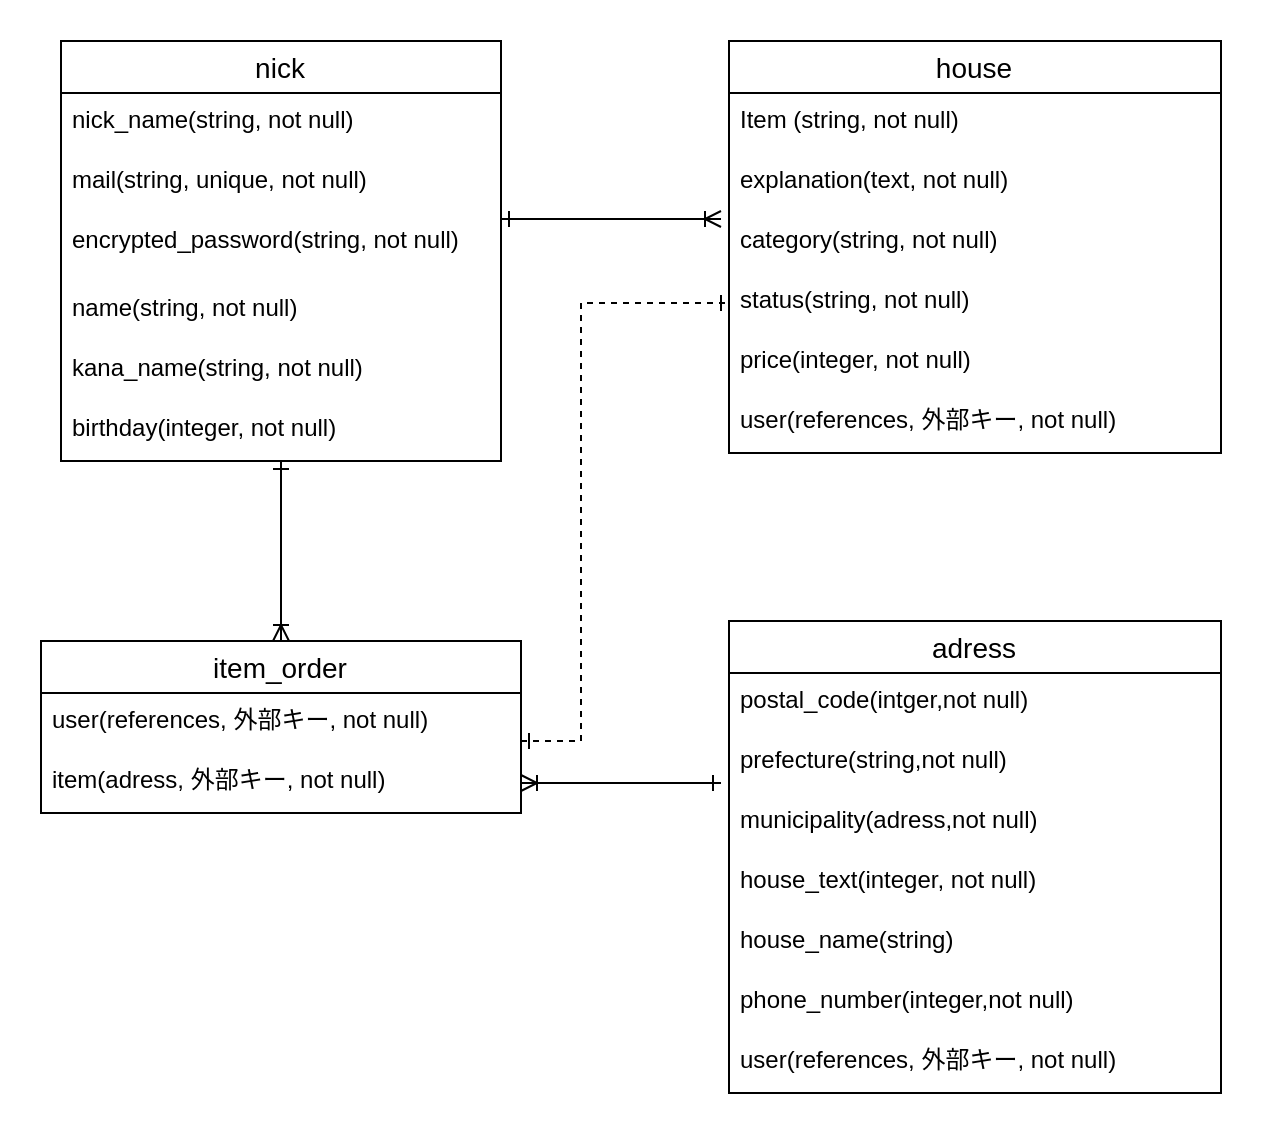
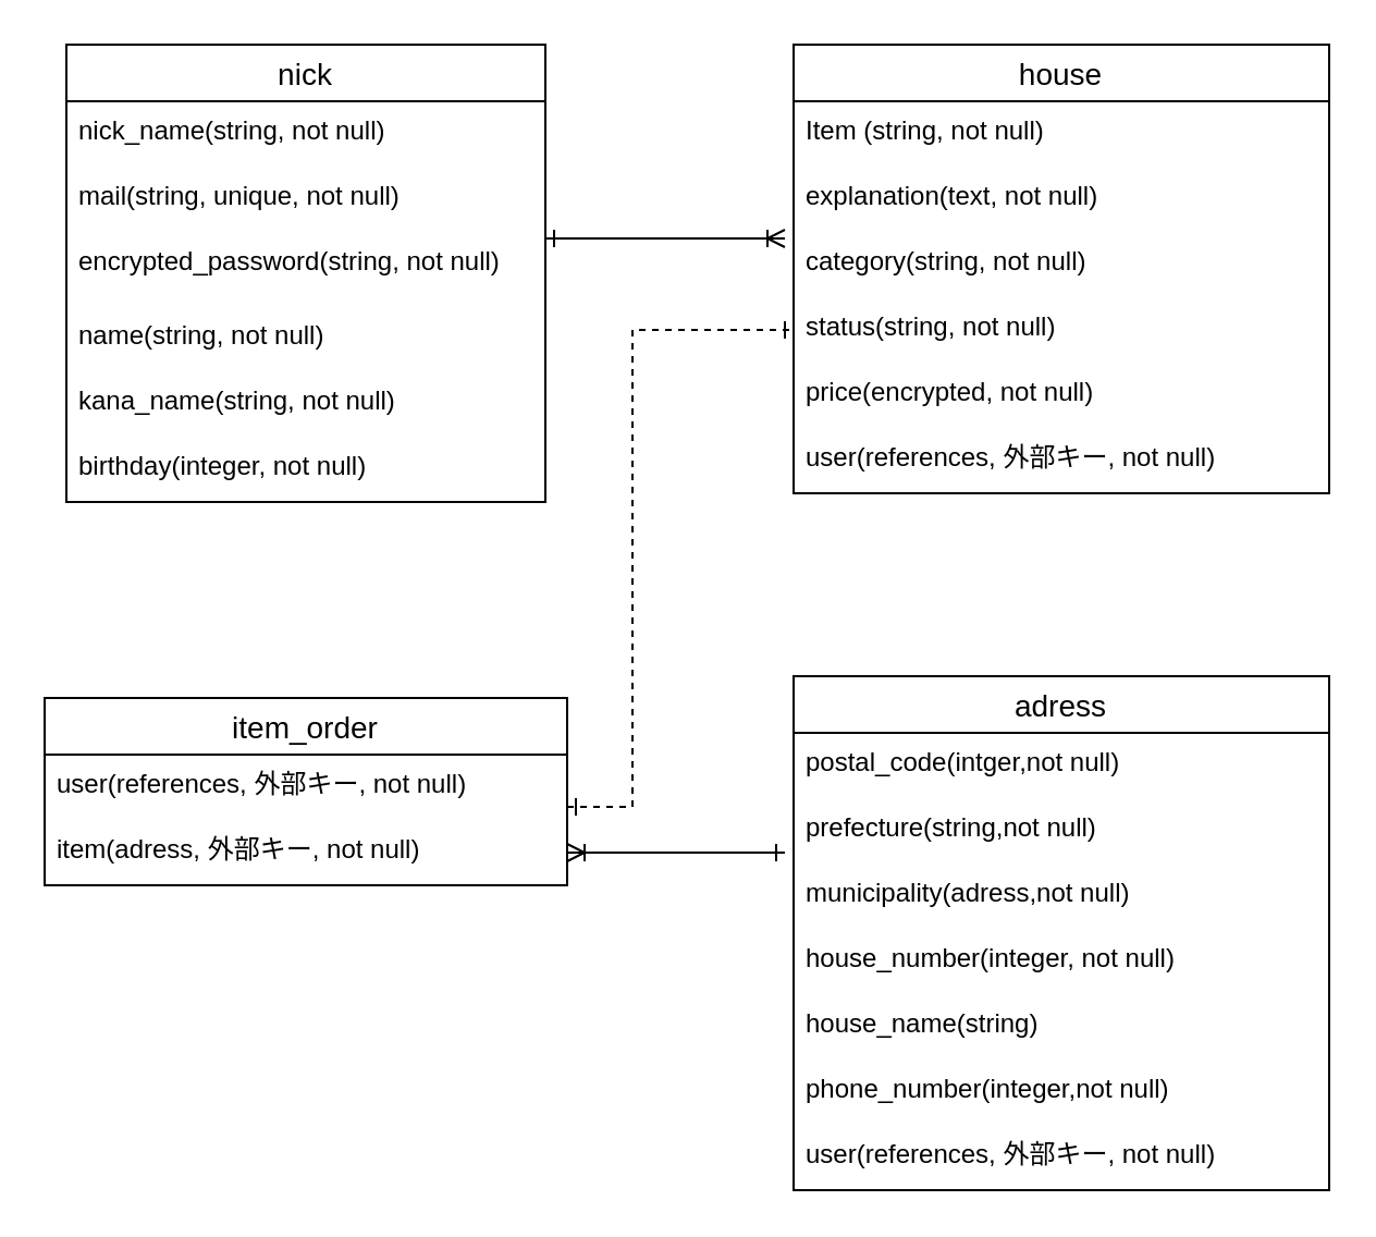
  <mxCell id="0" />
  <mxCell id="1" parent="0" />
- <mxCell id="2" style="edgeStyle=orthogonalEdgeStyle;rounded=0;html=1;entryX=0.5;entryY=0;entryDx=0;entryDy=0;startArrow=ERone;startFill=0;endArrow=ERoneToMany;endFill=0;" edge="1" parent="1" source="3" target="18"><mxGeometry relative="1" as="geometry"><Array as="points"><mxPoint x="140" y="250" /><mxPoint x="140" y="250" /></Array></mxGeometry></mxCell>
  <mxCell id="3" value="nick" style="swimlane;fontStyle=0;childLayout=stackLayout;horizontal=1;startSize=26;horizontalStack=0;resizeParent=1;resizeParentMax=0;resizeLast=0;collapsible=1;marginBottom=0;align=center;fontSize=14;" vertex="1" parent="1"><mxGeometry x="30" y="20" width="220" height="210" as="geometry"><mxRectangle x="80" y="170" width="50" height="26" as="alternateBounds" /></mxGeometry></mxCell>
  <mxCell id="4" value="nick_name(string, not null)" style="text;strokeColor=none;fillColor=none;spacingLeft=4;spacingRight=4;overflow=hidden;rotatable=0;points=[[0,0.5],[1,0.5]];portConstraint=eastwest;fontSize=12;" vertex="1" parent="3"><mxGeometry y="26" width="220" height="30" as="geometry" /></mxCell>
  <mxCell id="5" value="mail(string, unique, not null)" style="text;strokeColor=none;fillColor=none;spacingLeft=4;spacingRight=4;overflow=hidden;rotatable=0;points=[[0,0.5],[1,0.5]];portConstraint=eastwest;fontSize=12;" vertex="1" parent="3"><mxGeometry y="56" width="220" height="30" as="geometry" /></mxCell>
  <mxCell id="6" value="encrypted_password(string, not null)" style="text;strokeColor=none;fillColor=none;spacingLeft=4;spacingRight=4;overflow=hidden;rotatable=0;points=[[0,0.5],[1,0.5]];portConstraint=eastwest;fontSize=12;" vertex="1" parent="3"><mxGeometry y="86" width="220" height="34" as="geometry" /></mxCell>
  <mxCell id="7" value="name(string, not null)" style="text;strokeColor=none;fillColor=none;spacingLeft=4;spacingRight=4;overflow=hidden;rotatable=0;points=[[0,0.5],[1,0.5]];portConstraint=eastwest;fontSize=12;" vertex="1" parent="3"><mxGeometry y="120" width="220" height="30" as="geometry" /></mxCell>
  <mxCell id="8" value="kana_name(string, not null)" style="text;strokeColor=none;fillColor=none;spacingLeft=4;spacingRight=4;overflow=hidden;rotatable=0;points=[[0,0.5],[1,0.5]];portConstraint=eastwest;fontSize=12;" vertex="1" parent="3"><mxGeometry y="150" width="220" height="30" as="geometry" /></mxCell>
  <mxCell id="9" value="birthday(integer, not null)" style="text;strokeColor=none;fillColor=none;spacingLeft=4;spacingRight=4;overflow=hidden;rotatable=0;points=[[0,0.5],[1,0.5]];portConstraint=eastwest;fontSize=12;" vertex="1" parent="3"><mxGeometry y="180" width="220" height="30" as="geometry" /></mxCell>
  <mxCell id="10" value="house" style="swimlane;fontStyle=0;childLayout=stackLayout;horizontal=1;startSize=26;horizontalStack=0;resizeParent=1;resizeParentMax=0;resizeLast=0;collapsible=1;marginBottom=0;align=center;fontSize=14;" vertex="1" parent="1"><mxGeometry x="364" y="20" width="246" height="206" as="geometry" /></mxCell>
  <mxCell id="11" value="Item (string, not null)" style="text;strokeColor=none;fillColor=none;spacingLeft=4;spacingRight=4;overflow=hidden;rotatable=0;points=[[0,0.5],[1,0.5]];portConstraint=eastwest;fontSize=12;" vertex="1" parent="10"><mxGeometry y="26" width="246" height="30" as="geometry" /></mxCell>
  <mxCell id="12" value="explanation(text, not null)" style="text;strokeColor=none;fillColor=none;spacingLeft=4;spacingRight=4;overflow=hidden;rotatable=0;points=[[0,0.5],[1,0.5]];portConstraint=eastwest;fontSize=12;" vertex="1" parent="10"><mxGeometry y="56" width="246" height="30" as="geometry" /></mxCell>
  <mxCell id="13" value="category(string, not null)" style="text;strokeColor=none;fillColor=none;spacingLeft=4;spacingRight=4;overflow=hidden;rotatable=0;points=[[0,0.5],[1,0.5]];portConstraint=eastwest;fontSize=12;" vertex="1" parent="10"><mxGeometry y="86" width="246" height="30" as="geometry" /></mxCell>
  <mxCell id="14" value="status(string, not null)" style="text;strokeColor=none;fillColor=none;spacingLeft=4;spacingRight=4;overflow=hidden;rotatable=0;points=[[0,0.5],[1,0.5]];portConstraint=eastwest;fontSize=12;" vertex="1" parent="10"><mxGeometry y="116" width="246" height="30" as="geometry" /></mxCell>
- <mxCell id="15" value="price(integer, not null)" style="text;strokeColor=none;fillColor=none;spacingLeft=4;spacingRight=4;overflow=hidden;rotatable=0;points=[[0,0.5],[1,0.5]];portConstraint=eastwest;fontSize=12;" vertex="1" parent="10"><mxGeometry y="146" width="246" height="30" as="geometry" /></mxCell>
+ <mxCell id="15" value="price(encrypted, not null)" style="text;strokeColor=none;fillColor=none;spacingLeft=4;spacingRight=4;overflow=hidden;rotatable=0;points=[[0,0.5],[1,0.5]];portConstraint=eastwest;fontSize=12;" vertex="1" parent="10"><mxGeometry y="146" width="246" height="30" as="geometry" /></mxCell>
  <mxCell id="16" value="user(references, 外部キー, not null)" style="text;strokeColor=none;fillColor=none;spacingLeft=4;spacingRight=4;overflow=hidden;rotatable=0;points=[[0,0.5],[1,0.5]];portConstraint=eastwest;fontSize=12;" vertex="1" parent="10"><mxGeometry y="176" width="246" height="30" as="geometry" /></mxCell>
  <mxCell id="17" style="edgeStyle=orthogonalEdgeStyle;rounded=0;html=1;entryX=0;entryY=0.5;entryDx=0;entryDy=0;startArrow=ERone;startFill=0;endArrow=ERone;endFill=0;dashed=1;" edge="1" parent="1" source="18" target="14"><mxGeometry relative="1" as="geometry"><Array as="points"><mxPoint x="290" y="370" /><mxPoint x="290" y="151" /></Array></mxGeometry></mxCell>
  <mxCell id="18" value="item_order" style="swimlane;fontStyle=0;childLayout=stackLayout;horizontal=1;startSize=26;horizontalStack=0;resizeParent=1;resizeParentMax=0;resizeLast=0;collapsible=1;marginBottom=0;align=center;fontSize=14;" vertex="1" parent="1"><mxGeometry x="20" y="320" width="240" height="86" as="geometry" /></mxCell>
  <mxCell id="19" value="user(references, 外部キー, not null)&#10;" style="text;strokeColor=none;fillColor=none;spacingLeft=4;spacingRight=4;overflow=hidden;rotatable=0;points=[[0,0.5],[1,0.5]];portConstraint=eastwest;fontSize=12;" vertex="1" parent="18"><mxGeometry y="26" width="240" height="30" as="geometry" /></mxCell>
  <mxCell id="20" value="item(adress, 外部キー, not null)" style="text;strokeColor=none;fillColor=none;spacingLeft=4;spacingRight=4;overflow=hidden;rotatable=0;points=[[0,0.5],[1,0.5]];portConstraint=eastwest;fontSize=12;" vertex="1" parent="18"><mxGeometry y="56" width="240" height="30" as="geometry" /></mxCell>
  <mxCell id="21" value="adress" style="swimlane;fontStyle=0;childLayout=stackLayout;horizontal=1;startSize=26;horizontalStack=0;resizeParent=1;resizeParentMax=0;resizeLast=0;collapsible=1;marginBottom=0;align=center;fontSize=14;" vertex="1" parent="1"><mxGeometry x="364" y="310" width="246" height="236" as="geometry" /></mxCell>
  <mxCell id="22" value="postal_code(intger,not null)" style="text;strokeColor=none;fillColor=none;spacingLeft=4;spacingRight=4;overflow=hidden;rotatable=0;points=[[0,0.5],[1,0.5]];portConstraint=eastwest;fontSize=12;" vertex="1" parent="21"><mxGeometry y="26" width="246" height="30" as="geometry" /></mxCell>
  <mxCell id="23" value="prefecture(string,not null)" style="text;strokeColor=none;fillColor=none;spacingLeft=4;spacingRight=4;overflow=hidden;rotatable=0;points=[[0,0.5],[1,0.5]];portConstraint=eastwest;fontSize=12;" vertex="1" parent="21"><mxGeometry y="56" width="246" height="30" as="geometry" /></mxCell>
  <mxCell id="24" value="municipality(adress,not null)&#10;" style="text;strokeColor=none;fillColor=none;spacingLeft=4;spacingRight=4;overflow=hidden;rotatable=0;points=[[0,0.5],[1,0.5]];portConstraint=eastwest;fontSize=12;fontStyle=0" vertex="1" parent="21"><mxGeometry y="86" width="246" height="30" as="geometry" /></mxCell>
- <mxCell id="25" value="house_text(integer, not null)&#10;" style="text;strokeColor=none;fillColor=none;spacingLeft=4;spacingRight=4;overflow=hidden;rotatable=0;points=[[0,0.5],[1,0.5]];portConstraint=eastwest;fontSize=12;" vertex="1" parent="21"><mxGeometry y="116" width="246" height="30" as="geometry" /></mxCell>
+ <mxCell id="25" value="house_number(integer, not null)&#10;" style="text;strokeColor=none;fillColor=none;spacingLeft=4;spacingRight=4;overflow=hidden;rotatable=0;points=[[0,0.5],[1,0.5]];portConstraint=eastwest;fontSize=12;" vertex="1" parent="21"><mxGeometry y="116" width="246" height="30" as="geometry" /></mxCell>
  <mxCell id="26" value="house_name(string)" style="text;strokeColor=none;fillColor=none;spacingLeft=4;spacingRight=4;overflow=hidden;rotatable=0;points=[[0,0.5],[1,0.5]];portConstraint=eastwest;fontSize=12;" vertex="1" parent="21"><mxGeometry y="146" width="246" height="30" as="geometry" /></mxCell>
  <mxCell id="27" value="phone_number(integer,not null)" style="text;strokeColor=none;fillColor=none;spacingLeft=4;spacingRight=4;overflow=hidden;rotatable=0;points=[[0,0.5],[1,0.5]];portConstraint=eastwest;fontSize=12;" vertex="1" parent="21"><mxGeometry y="176" width="246" height="30" as="geometry" /></mxCell>
  <mxCell id="28" value="user(references, 外部キー, not null)" style="text;strokeColor=none;fillColor=none;spacingLeft=4;spacingRight=4;overflow=hidden;rotatable=0;points=[[0,0.5],[1,0.5]];portConstraint=eastwest;fontSize=12;" vertex="1" parent="21"><mxGeometry y="206" width="246" height="30" as="geometry" /></mxCell>
  <mxCell id="29" style="edgeStyle=none;html=1;exitX=1;exitY=0.088;exitDx=0;exitDy=0;endArrow=ERoneToMany;endFill=0;startArrow=ERone;startFill=0;exitPerimeter=0;" edge="1" parent="1" source="6"><mxGeometry relative="1" as="geometry"><mxPoint x="360" y="109" as="targetPoint" /><Array as="points" /></mxGeometry></mxCell>
  <mxCell id="30" style="edgeStyle=orthogonalEdgeStyle;rounded=0;html=1;startArrow=ERoneToMany;startFill=0;endArrow=ERone;endFill=0;" edge="1" parent="1" source="20"><mxGeometry relative="1" as="geometry"><mxPoint x="360" y="391" as="targetPoint" /></mxGeometry></mxCell>
